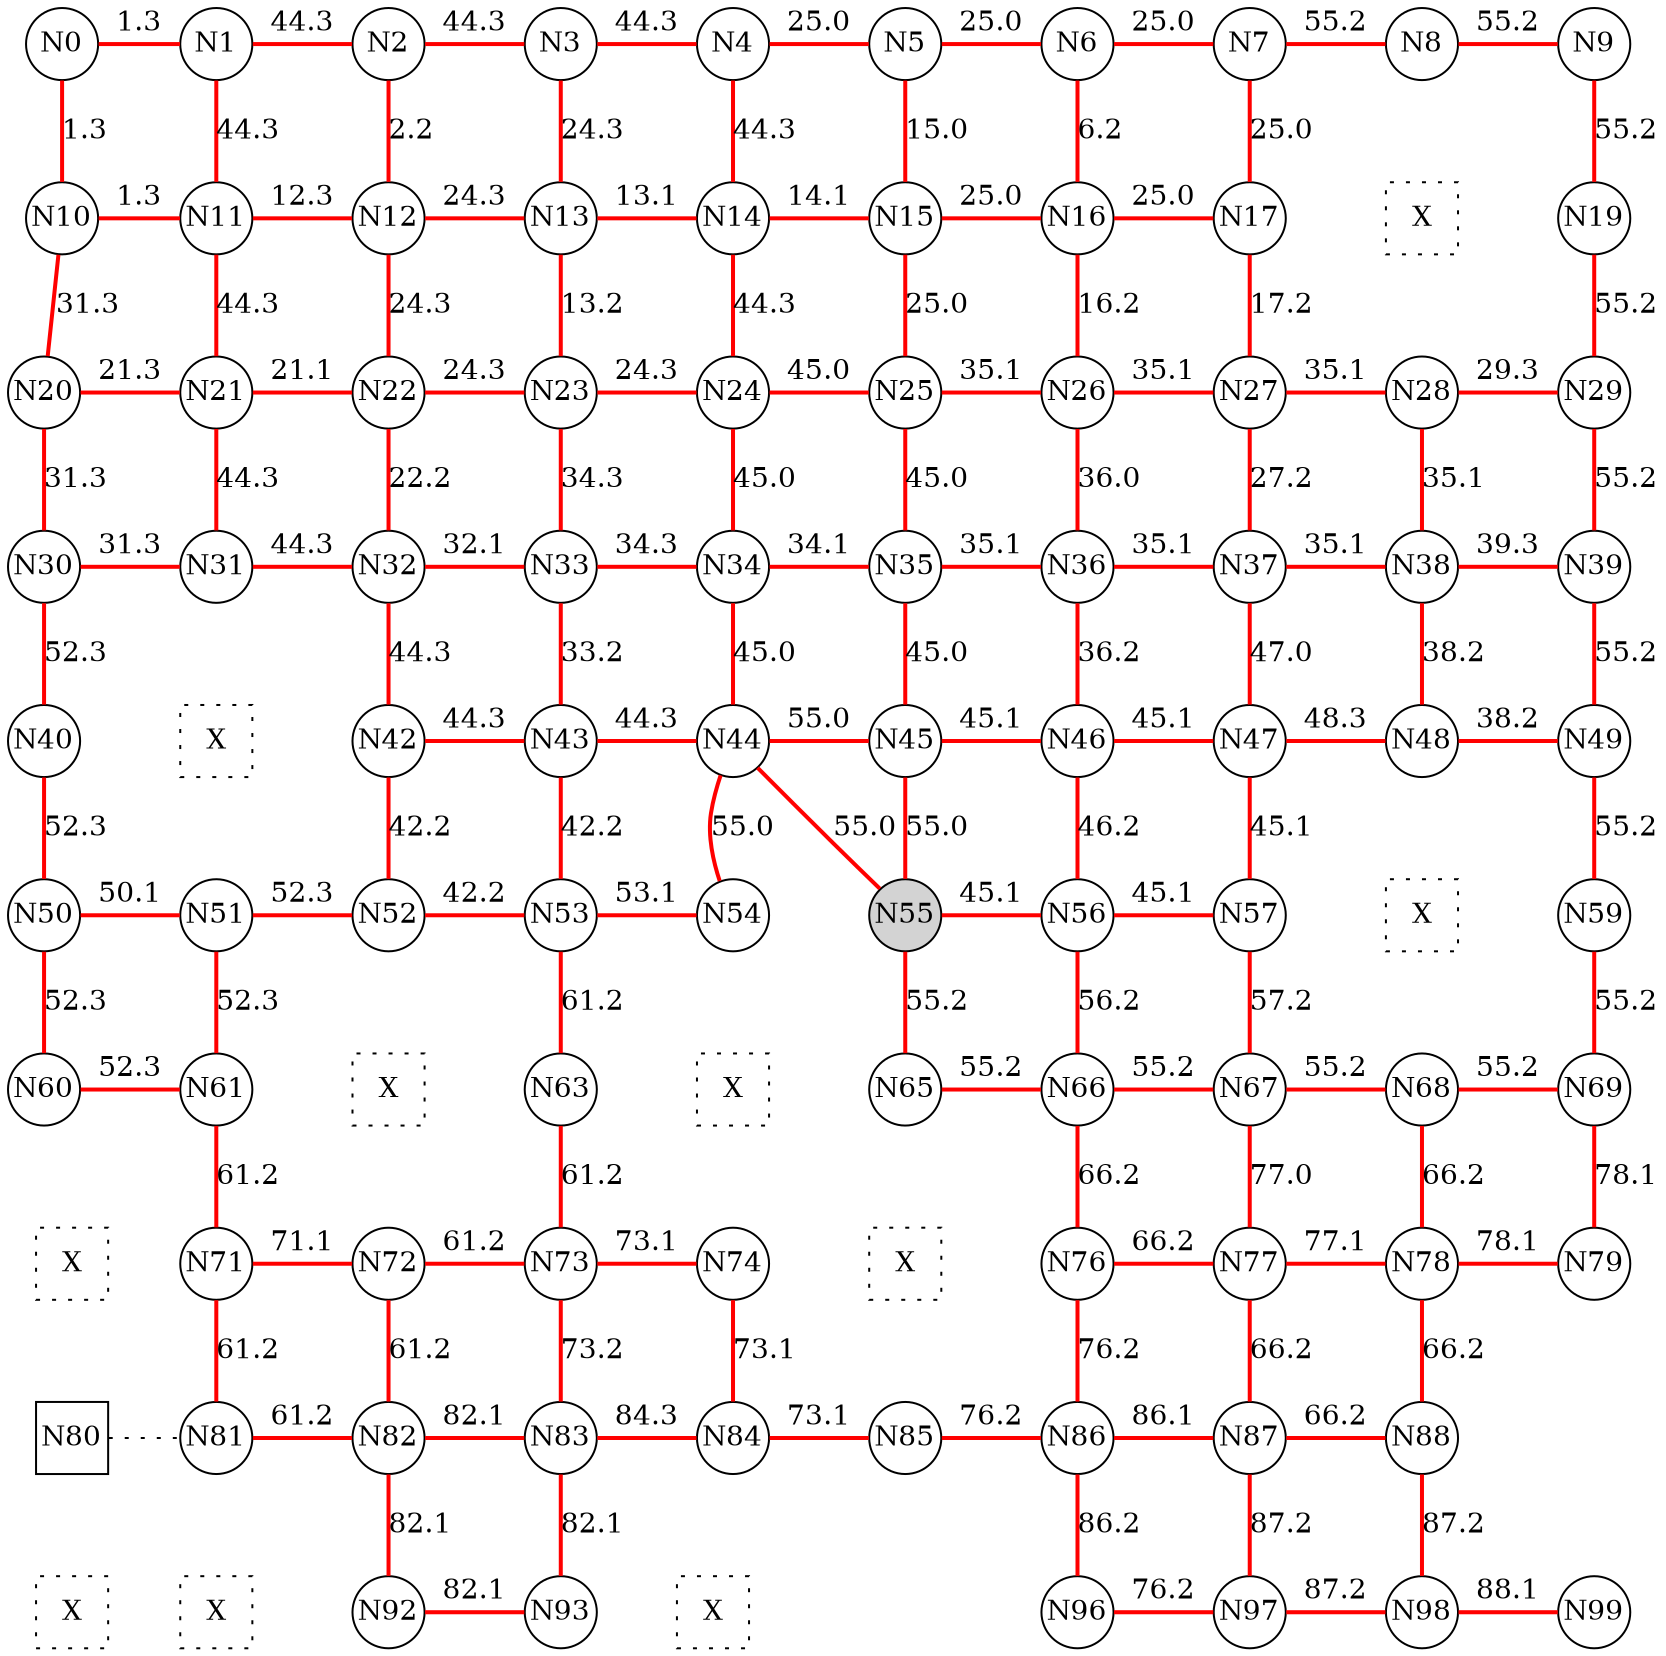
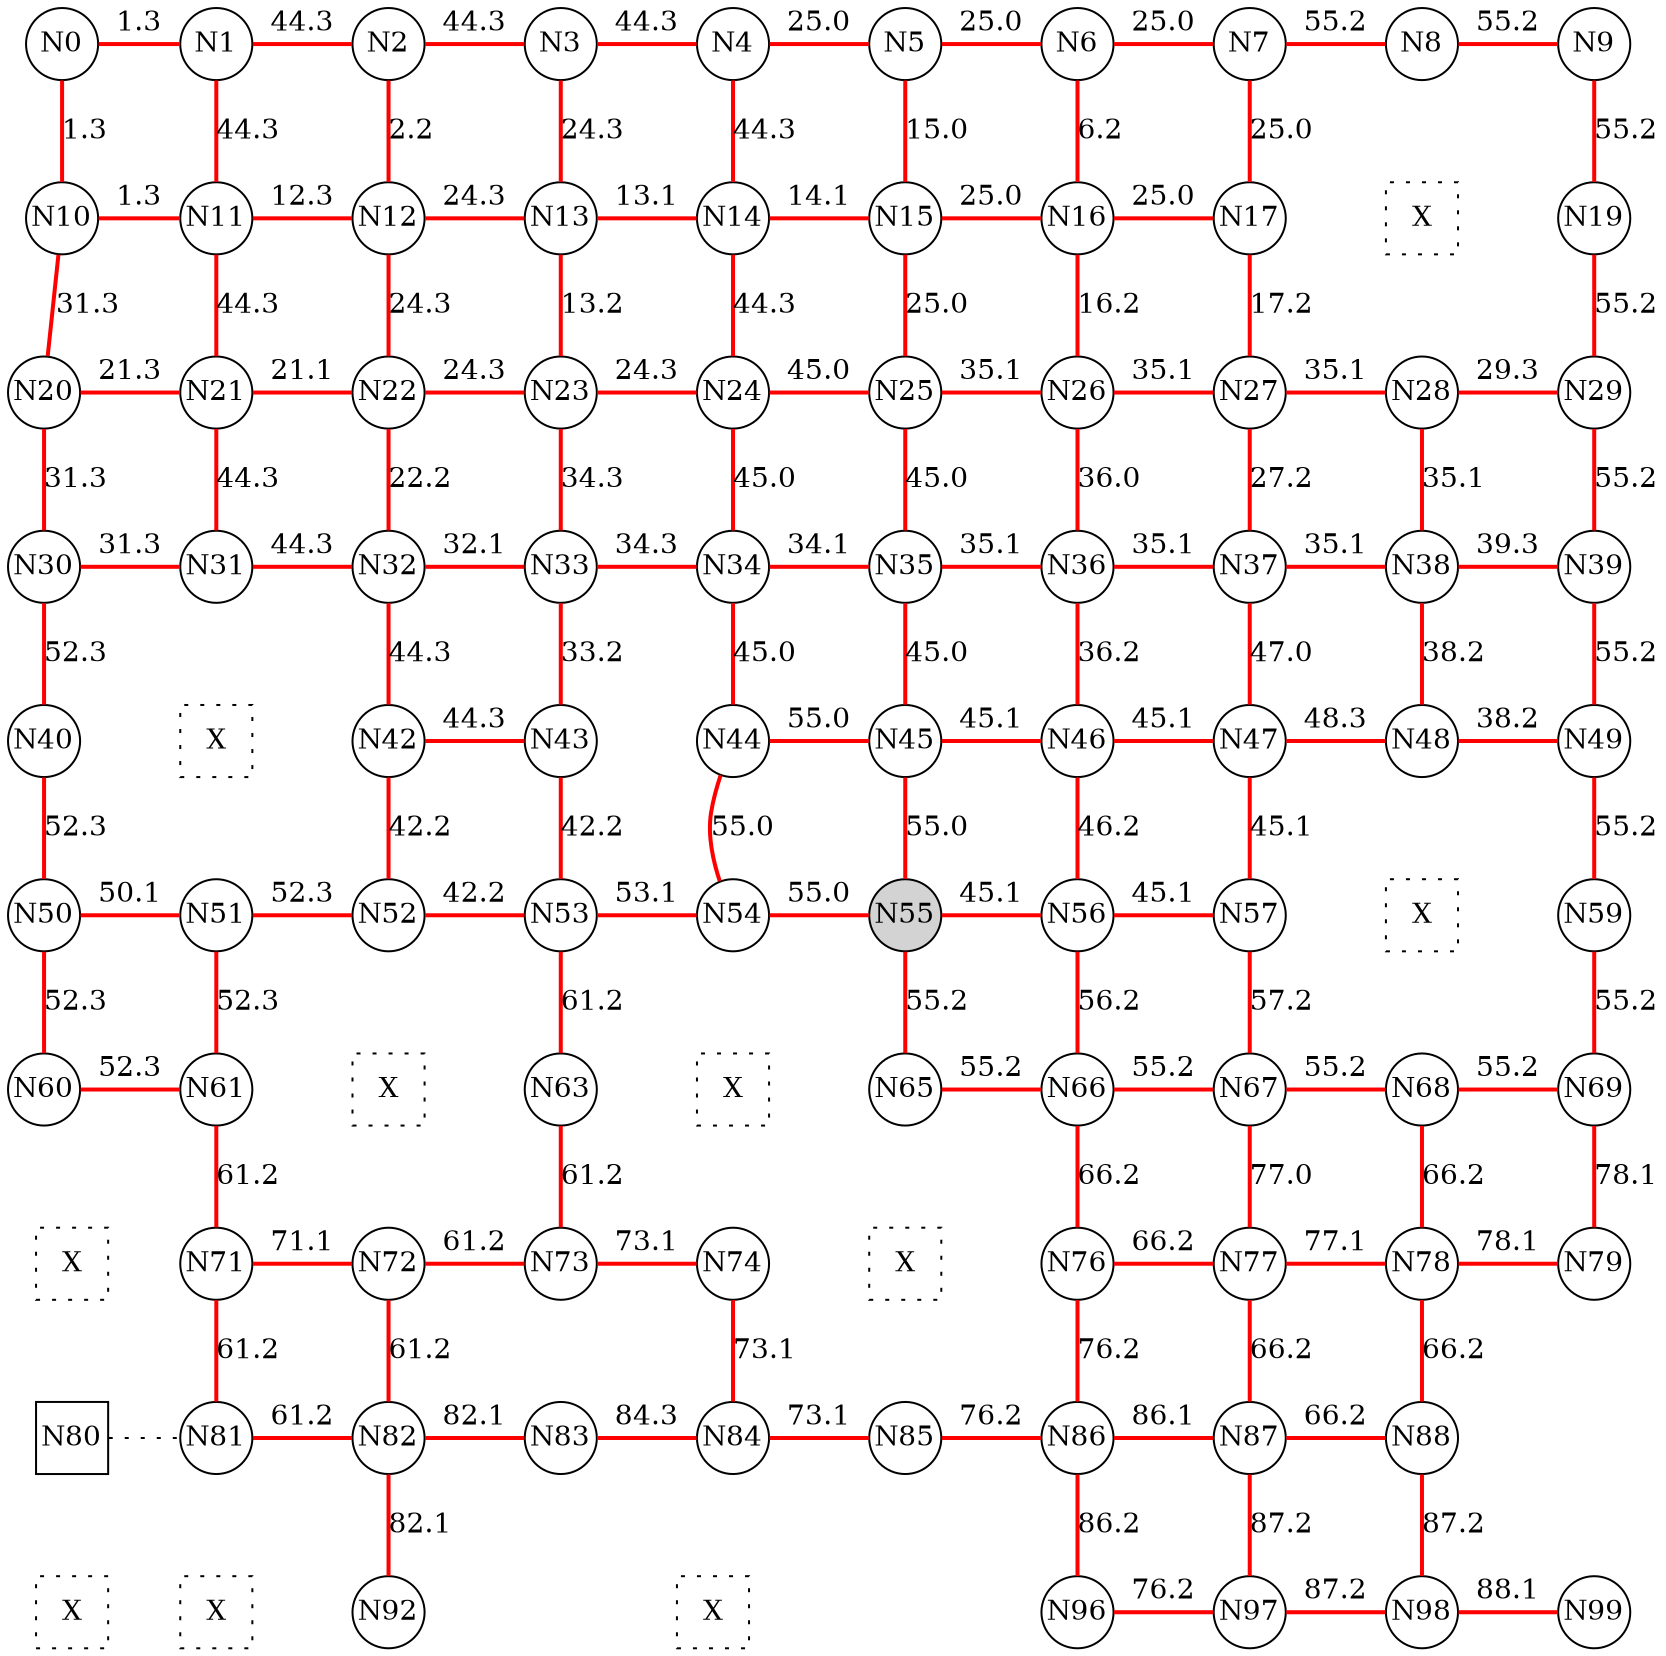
  digraph {
    node [fixedsize=true shape=circle]
    edge [color=red dir=none style=bold]
    N0
    N1
    N2
    N3
    N4
    N5
    N6
    N7
    N8
    N9
    N10
    N11
    N12
    N13
    N14
    N15
    N16
    N17
    n19 [label=X shape=square style=dotted]
    N19
    N20
    N21
    N22
    N23
    N24
    N25
    N26
    N27
    N28
    N29
    N30
    N31
    N32
    N33
    N34
    N35
    N36
    N37
    N38
    N39
    N40
    n42 [label=X shape=square style=dotted]
    N42
    N43
    N44
    N45
    N46
    N47
    N48
    N49
    N50
    N51
    N52
    N53
    N54
    N55 [style=filled]
    N56
    N57
    n59 [label=X shape=square style=dotted]
    N59
    N60
    N61
    n63 [label=X shape=square style=dotted]
    N63
    n65 [label=X shape=square style=dotted]
    N65
    N66
    N67
    N68
    N69
    n71 [label=X shape=square style=dotted]
    N71
    N72
    N73
    N74
    n76 [label=X shape=square style=dotted]
    N76
    N77
    N78
    N79
    N80 [shape=square]
    N81
    N82
    N83
    N84
    N85
    N86
    N87
    N88
    n90 [label=X shape=square style=dotted]
    n91 [label=X shape=square style=dotted]
    N92
-   N93
    n94 [label=X shape=square style=dotted]
    N96
    N97
    N98
    N99
    subgraph sub_1 {
      rank=same
      N0
      N1
      N2
      N3
      N4
      N5
      N6
      N7
      N8
      N9
    }
    subgraph sub_2 {
      rank=same
      N10
      N11
      N12
      N13
      N14
      N15
      N16
      N17
      n19
      N19
    }
    subgraph sub_3 {
      rank=same
      N20
      N21
      N22
      N23
      N24
      N25
      N26
      N27
      N28
      N29
    }
    subgraph sub_4 {
      rank=same
      N30
      N31
      N32
      N33
      N34
      N35
      N36
      N37
      N38
      N39
    }
    subgraph sub_5 {
      rank=same
      N40
      n42
      N42
      N43
      N44
      N45
      N46
      N47
      N48
      N49
    }
    subgraph sub_6 {
      rank=same
      N50
      N51
      N52
      N53
      N54
      N55
      N56
      N57
      n59
      N59
    }
    subgraph sub_7 {
      rank=same
      N60
      N61
      n63
      N63
      n65
      N65
      N66
      N67
      N68
      N69
    }
    subgraph sub_8 {
      rank=same
      n71
      N71
      N72
      N73
      N74
      n76
      N76
      N77
      N78
      N79
    }
    subgraph sub_9 {
      rank=same
      N80
      N81
      N82
      N83
      N84
      N85
      N86
      N87
      N88
    }
    subgraph sub_10 {
      rank=same
      n90
      n91
      N92
-     N93
      n94
      N96
      N97
      N98
      N99
    }
    N0 -> N1 [label=1.3]
    N0 -> N10 [label=1.3]
    N1 -> N2 [label=44.3]
    N1 -> N11 [label=44.3]
    N2 -> N3 [label=44.3]
    N2 -> N12 [label=2.2]
    N3 -> N4 [label=44.3]
    N3 -> N13 [label=24.3]
    N4 -> N5 [label=25.0]
    N4 -> N14 [label=44.3]
    N5 -> N6 [label=25.0]
    N5 -> N15 [label=15.0]
    N6 -> N7 [label=25.0]
    N6 -> N16 [label=6.2]
    N7 -> N8 [label=55.2]
    N7 -> N17 [label=25.0]
    N8 -> N9 [label=55.2]
    N8 -> n19 [label=" " style=invis color=""]
    N9 -> N19 [label=55.2]
    N10 -> N11 [label=1.3]
    N10 -> N20 [label=31.3]
    N11 -> N12 [label=12.3]
    N11 -> N21 [label=44.3]
    N12 -> N13 [label=24.3]
    N12 -> N22 [label=24.3]
    N13 -> N14 [label=13.1]
    N13 -> N23 [label=13.2]
    N14 -> N15 [label=14.1]
    N14 -> N24 [label=44.3]
    N15 -> N16 [label=25.0]
    N15 -> N25 [label=25.0]
    N16 -> N17 [label=25.0]
    N16 -> N26 [label=16.2]
    N17 -> n19 [label=" " style=invis color=""]
    N17 -> N27 [label=17.2]
    n19 -> N19 [label=" " style=invis color=""]
    n19 -> N28 [label=" " style=invis color=""]
    N19 -> N29 [label=55.2]
    N20 -> N21 [label=21.3]
    N20 -> N30 [label=31.3]
    N21 -> N22 [label=21.1]
    N21 -> N31 [label=44.3]
    N22 -> N23 [label=24.3]
    N22 -> N32 [label=22.2]
    N23 -> N24 [label=24.3]
    N23 -> N33 [label=34.3]
    N24 -> N25 [label=45.0]
    N24 -> N34 [label=45.0]
    N25 -> N26 [label=35.1]
    N25 -> N35 [label=45.0]
    N26 -> N27 [label=35.1]
    N26 -> N36 [label=36.0]
    N27 -> N28 [label=35.1]
    N27 -> N37 [label=27.2]
    N28 -> N29 [label=29.3]
    N28 -> N38 [label=35.1]
    N29 -> N39 [label=55.2]
    N30 -> N31 [label=31.3]
    N30 -> N40 [label=52.3]
    N31 -> N32 [label=44.3]
    N31 -> n42 [label=" " style=invis color=""]
    N32 -> N33 [label=32.1]
    N32 -> N42 [label=44.3]
    N33 -> N34 [label=34.3]
    N33 -> N43 [label=33.2]
    N34 -> N35 [label=34.1]
    N34 -> N44 [label=45.0]
    N35 -> N36 [label=35.1]
    N35 -> N45 [label=45.0]
    N36 -> N37 [label=35.1]
    N36 -> N46 [label=36.2]
    N37 -> N38 [label=35.1]
    N37 -> N47 [label=47.0]
    N38 -> N39 [label=39.3]
    N38 -> N48 [label=38.2]
    N39 -> N49 [label=55.2]
    N40 -> n42 [label=" " style=invis color=""]
    N40 -> N50 [label=52.3]
    n42 -> N42 [label=" " style=invis color=""]
    n42 -> N51 [label=" " style=invis color=""]
    N42 -> N43 [label=44.3]
    N42 -> N52 [label=42.2]
-   N43 -> N44 [label=44.3]
    N43 -> N53 [label=42.2]
    N44 -> N45 [label=55.0]
    N44 -> N54 [label=55.0]
    N45 -> N46 [label=45.1]
    N45 -> N55 [label=55.0]
    N46 -> N47 [label=45.1]
    N46 -> N56 [label=46.2]
    N47 -> N48 [label=48.3]
    N47 -> N57 [label=45.1]
    N48 -> N49 [label=38.2]
    N48 -> n59 [label=" " style=invis color=""]
    N49 -> N59 [label=55.2]
    N50 -> N51 [label=50.1]
    N50 -> N60 [label=52.3]
    N51 -> N52 [label=52.3]
    N51 -> N61 [label=52.3]
    N52 -> N53 [label=42.2]
    N52 -> n63 [label=" " style=invis color=""]
    N53 -> N54 [label=53.1]
    N53 -> N63 [label=61.2]
-   N44 -> N55 [label=55.0]
+   N54 -> N55 [label=55.0]
    N54 -> n65 [label=" " style=invis color=""]
    N55 -> N56 [label=45.1]
    N55 -> N65 [label=55.2]
    N56 -> N57 [label=45.1]
    N56 -> N66 [label=56.2]
    N57 -> n59 [label=" " style=invis color=""]
    N57 -> N67 [label=57.2]
    n59 -> N59 [label=" " style=invis color=""]
    n59 -> N68 [label=" " style=invis color=""]
    N59 -> N69 [label=55.2]
    N60 -> N61 [label=52.3]
    N60 -> n71 [label=" " style=invis color=""]
    N61 -> n63 [label=" " style=invis color=""]
    N61 -> N71 [label=61.2]
    n63 -> N63 [label=" " style=invis color=""]
    n63 -> N72 [label=" " style=invis color=""]
    N63 -> n65 [label=" " style=invis color=""]
    N63 -> N73 [label=61.2]
    n65 -> N65 [label=" " style=invis color=""]
    n65 -> N74 [label=" " style=invis color=""]
    N65 -> N66 [label=55.2]
    N65 -> n76 [label=" " style=invis color=""]
    N66 -> N67 [label=55.2]
    N66 -> N76 [label=66.2]
    N67 -> N68 [label=55.2]
    N67 -> N77 [label=77.0]
    N68 -> N69 [label=55.2]
    N68 -> N78 [label=66.2]
    N69 -> N79 [label=78.1]
    n71 -> N71 [label=" " style=invis color=""]
    n71 -> N80 [label=" " style=invis color=""]
    N71 -> N72 [label=71.1]
    N71 -> N81 [label=61.2]
    N72 -> N73 [label=61.2]
    N72 -> N82 [label=61.2]
    N73 -> N74 [label=73.1]
-   N73 -> N83 [label=73.2]
    N74 -> n76 [label=" " style=invis color=""]
    N74 -> N84 [label=73.1]
    n76 -> N76 [label=" " style=invis color=""]
    n76 -> N85 [label=" " style=invis color=""]
    N76 -> N77 [label=66.2]
    N76 -> N86 [label=76.2]
    N77 -> N78 [label=77.1]
    N77 -> N87 [label=66.2]
    N78 -> N79 [label=78.1]
    N78 -> N88 [label=66.2]
    N80 -> N81 [style=dotted color=""]
    N80 -> n90 [label=" " style=invis color=""]
    N81 -> N82 [label=61.2]
    N81 -> n91 [label=" " style=invis color=""]
    N82 -> N83 [label=82.1]
    N82 -> N92 [label=82.1]
    N83 -> N84 [label=84.3]
-   N83 -> N93 [label=82.1]
    N84 -> N85 [label=73.1]
    N84 -> n94 [label=" " style=invis color=""]
    N85 -> N86 [label=76.2]
    N86 -> N87 [label=86.1]
    N86 -> N96 [label=86.2]
    N87 -> N88 [label=66.2]
    N87 -> N97 [label=87.2]
    N88 -> N98 [label=87.2]
    n90 -> n91 [label=" " style=invis color=""]
    n91 -> N92 [label=" " style=invis color=""]
-   N92 -> N93 [label=82.1]
-   N93 -> n94 [label=" " style=invis color=""]
    N96 -> N97 [label=76.2]
    N97 -> N98 [label=87.2]
    N98 -> N99 [label=88.1]
  }
